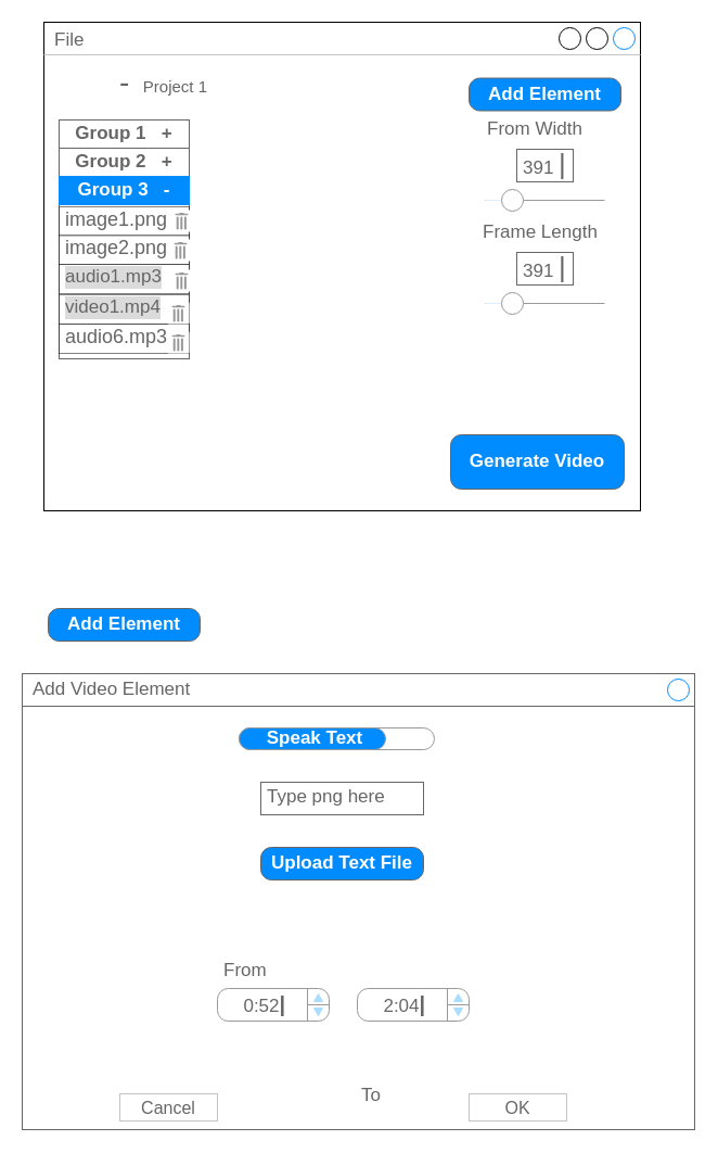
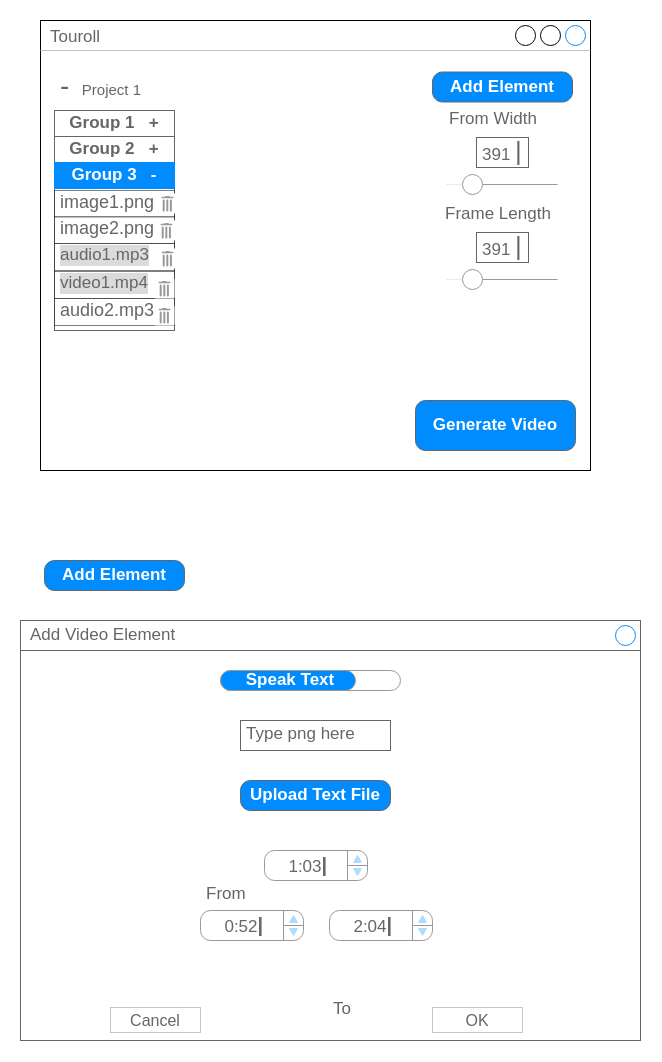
  <mxCell id="0" />
  <mxCell id="1" parent="0" />
- <mxCell id="2" value="File" style="strokeWidth=1;shadow=0;dashed=0;align=center;html=1;shape=mxgraph.mockup.containers.window;align=left;verticalAlign=top;spacingLeft=8;strokeColor2=#008cff;strokeColor3=#c4c4c4;fontColor=#666666;mainText=;fontSize=17;labelBackgroundColor=none;whiteSpace=wrap;" vertex="1" parent="1"><mxGeometry x="40" y="20" width="550" height="450" as="geometry" /></mxCell>
+ <mxCell id="2" value="Touroll" style="strokeWidth=1;shadow=0;dashed=0;align=center;html=1;shape=mxgraph.mockup.containers.window;align=left;verticalAlign=top;spacingLeft=8;strokeColor2=#008cff;strokeColor3=#c4c4c4;fontColor=#666666;mainText=;fontSize=17;labelBackgroundColor=none;whiteSpace=wrap;" vertex="1" parent="1"><mxGeometry x="40" y="20" width="550" height="450" as="geometry" /></mxCell>
  <mxCell id="3" value="Generate Video" style="strokeWidth=1;shadow=0;dashed=0;align=center;html=1;shape=mxgraph.mockup.buttons.button;strokeColor=#666666;fontColor=#ffffff;mainText=;buttonStyle=round;fontSize=17;fontStyle=1;fillColor=#008cff;whiteSpace=wrap;" vertex="1" parent="1"><mxGeometry x="415" y="400" width="160" height="50" as="geometry" /></mxCell>
- <mxCell id="4" value="&lt;font style=&quot;font-size: 28px;&quot;&gt;-&lt;/font&gt;&lt;font style=&quot;font-size: 15px;&quot;&gt;&amp;nbsp; &amp;nbsp;Project 1&lt;/font&gt;" style="strokeWidth=1;shadow=0;dashed=0;align=center;html=1;shape=mxgraph.mockup.text.textBox;fontColor=#666666;align=left;fontSize=17;spacingLeft=4;spacingTop=-3;whiteSpace=wrap;strokeColor=none;mainText=" vertex="1" parent="1"><mxGeometry x="104" y="63" width="120" height="27" as="geometry" /></mxCell>
+ <mxCell id="4" value="&lt;font style=&quot;font-size: 28px;&quot;&gt;-&lt;/font&gt;&lt;font style=&quot;font-size: 15px;&quot;&gt;&amp;nbsp; &amp;nbsp;Project 1&lt;/font&gt;" style="strokeWidth=1;shadow=0;dashed=0;align=center;html=1;shape=mxgraph.mockup.text.textBox;fontColor=#666666;align=left;fontSize=17;spacingLeft=4;spacingTop=-3;whiteSpace=wrap;strokeColor=none;mainText=" vertex="1" parent="1"><mxGeometry x="54" y="73" width="120" height="27" as="geometry" /></mxCell>
  <mxCell id="5" value="" style="strokeWidth=1;shadow=0;dashed=0;align=center;html=1;shape=mxgraph.mockup.containers.rrect;rSize=0;strokeColor=#666666;" vertex="1" parent="1"><mxGeometry x="54" y="110" width="120" height="220" as="geometry" /></mxCell>
  <mxCell id="6" value="Group 1&amp;nbsp; &amp;nbsp;+" style="strokeColor=inherit;fillColor=inherit;gradientColor=inherit;strokeWidth=1;shadow=0;dashed=0;align=center;html=1;shape=mxgraph.mockup.containers.rrect;rSize=0;fontSize=17;fontColor=#666666;fontStyle=1;resizeWidth=1;whiteSpace=wrap;" vertex="1" parent="5"><mxGeometry width="120" height="26" relative="1" as="geometry" /></mxCell>
  <mxCell id="7" value="Group 2&amp;nbsp; &amp;nbsp;+" style="strokeColor=inherit;fillColor=inherit;gradientColor=inherit;strokeWidth=1;shadow=0;dashed=0;align=center;html=1;shape=mxgraph.mockup.containers.rrect;rSize=0;fontSize=17;fontColor=#666666;fontStyle=1;resizeWidth=1;whiteSpace=wrap;" vertex="1" parent="5"><mxGeometry width="120" height="26" relative="1" as="geometry"><mxPoint y="26" as="offset" /></mxGeometry></mxCell>
  <mxCell id="8" value="Group 3&amp;nbsp; &amp;nbsp;-" style="strokeWidth=1;shadow=0;dashed=0;align=center;html=1;shape=mxgraph.mockup.containers.rrect;rSize=0;fontSize=17;fontColor=#ffffff;fontStyle=1;fillColor=#008cff;strokeColor=#008cff;resizeWidth=1;whiteSpace=wrap;" vertex="1" parent="5"><mxGeometry width="120" height="26" relative="1" as="geometry"><mxPoint y="52" as="offset" /></mxGeometry></mxCell>
  <mxCell id="9" value="&lt;font style=&quot;font-size: 18px;&quot;&gt;image1.png&lt;/font&gt;" style="strokeWidth=1;shadow=0;dashed=0;align=center;html=1;shape=mxgraph.mockup.text.textBox;fontColor=#666666;align=left;fontSize=17;spacingLeft=4;spacingTop=-3;whiteSpace=wrap;strokeColor=default;mainText=;opacity=50;" vertex="1" parent="5"><mxGeometry y="80" width="120" height="27" as="geometry" /></mxCell>
  <mxCell id="10" value="&lt;font style=&quot;font-size: 18px;&quot;&gt;image2.png&lt;/font&gt;" style="strokeWidth=1;shadow=0;dashed=0;align=center;html=1;shape=mxgraph.mockup.text.textBox;fontColor=#666666;align=left;fontSize=17;spacingLeft=4;spacingTop=-3;whiteSpace=wrap;strokeColor=default;mainText=;opacity=50;" vertex="1" parent="5"><mxGeometry y="106" width="120" height="27" as="geometry" /></mxCell>
  <mxCell id="11" value="audio1.mp3" style="strokeWidth=1;shadow=0;dashed=0;align=center;shape=mxgraph.mockup.text.textBox;fontColor=#666666;align=left;fontSize=17;spacingLeft=4;spacingTop=-3;whiteSpace=wrap;strokeColor=default;mainText=;opacity=50;labelBackgroundColor=#dcdbdb;" vertex="1" parent="5"><mxGeometry y="133" width="120" height="27" as="geometry" /></mxCell>
  <mxCell id="12" value="video1.mp4" style="strokeWidth=1;shadow=0;dashed=0;align=center;shape=mxgraph.mockup.text.textBox;fontColor=#666666;align=left;fontSize=17;spacingLeft=4;spacingTop=-3;whiteSpace=wrap;strokeColor=default;mainText=;opacity=50;labelBackgroundColor=#dcdbdb;" vertex="1" parent="5"><mxGeometry y="161" width="120" height="27" as="geometry" /></mxCell>
- <mxCell id="13" value="&lt;span style=&quot;font-size: 18px;&quot;&gt;audio6.mp3&lt;/span&gt;" style="strokeWidth=1;shadow=0;dashed=0;align=center;html=1;shape=mxgraph.mockup.text.textBox;fontColor=#666666;align=left;fontSize=17;spacingLeft=4;spacingTop=-3;whiteSpace=wrap;strokeColor=default;mainText=;opacity=50;" vertex="1" parent="5"><mxGeometry y="188" width="120" height="27" as="geometry" /></mxCell>
+ <mxCell id="13" value="&lt;span style=&quot;font-size: 18px;&quot;&gt;audio2.mp3&lt;/span&gt;" style="strokeWidth=1;shadow=0;dashed=0;align=center;html=1;shape=mxgraph.mockup.text.textBox;fontColor=#666666;align=left;fontSize=17;spacingLeft=4;spacingTop=-3;whiteSpace=wrap;strokeColor=default;mainText=;opacity=50;" vertex="1" parent="5"><mxGeometry y="188" width="120" height="27" as="geometry" /></mxCell>
  <mxCell id="14" value="" style="strokeColor=none;verticalLabelPosition=bottom;shadow=0;dashed=0;verticalAlign=top;strokeWidth=2;html=1;shape=mxgraph.mockup.misc.trashcanIcon;" vertex="1" parent="5"><mxGeometry x="100" y="168" width="20" height="20" as="geometry" /></mxCell>
  <mxCell id="15" value="" style="strokeColor=none;verticalLabelPosition=bottom;shadow=0;dashed=0;verticalAlign=top;strokeWidth=2;html=1;shape=mxgraph.mockup.misc.trashcanIcon;" vertex="1" parent="5"><mxGeometry x="100" y="195" width="20" height="20" as="geometry" /></mxCell>
  <mxCell id="16" value="Add Element" style="strokeWidth=1;shadow=0;dashed=0;align=center;html=1;shape=mxgraph.mockup.buttons.button;strokeColor=#666666;fontColor=#ffffff;mainText=;buttonStyle=round;fontSize=17;fontStyle=1;fillColor=#008cff;whiteSpace=wrap;" vertex="1" parent="1"><mxGeometry x="432" y="71.5" width="140" height="30" as="geometry" /></mxCell>
  <mxCell id="17" value="" style="group" vertex="1" connectable="0" parent="1"><mxGeometry x="438.5" y="105" width="127" height="217" as="geometry" /></mxCell>
  <mxCell id="18" value="" style="verticalLabelPosition=bottom;shadow=0;dashed=0;align=center;html=1;verticalAlign=top;strokeWidth=1;shape=mxgraph.mockup.forms.horSlider;strokeColor=#999999;sliderStyle=basic;sliderPos=20;handleStyle=circle;fillColor2=#ddeeff;" vertex="1" parent="17"><mxGeometry x="8.5" y="59" width="110" height="40" as="geometry" /></mxCell>
  <mxCell id="19" value="" style="verticalLabelPosition=bottom;shadow=0;dashed=0;align=center;html=1;verticalAlign=top;strokeWidth=1;shape=mxgraph.mockup.forms.horSlider;strokeColor=#999999;sliderStyle=basic;sliderPos=20;handleStyle=circle;fillColor2=#ddeeff;" vertex="1" parent="17"><mxGeometry x="8.5" y="154" width="110" height="40" as="geometry" /></mxCell>
  <mxCell id="20" value="From Width" style="strokeWidth=1;shadow=0;dashed=0;align=center;html=1;shape=mxgraph.mockup.text.textBox;fontColor=#666666;align=left;fontSize=17;spacingLeft=4;spacingTop=-3;whiteSpace=wrap;strokeColor=none;mainText=" vertex="1" parent="17"><mxGeometry x="4.5" width="118" height="30" as="geometry" /></mxCell>
  <mxCell id="21" value="391 &lt;font style=&quot;font-size: 26px;&quot;&gt;|&lt;/font&gt;" style="strokeWidth=1;shadow=0;dashed=0;align=center;html=1;shape=mxgraph.mockup.text.textBox;fontColor=#666666;align=left;fontSize=17;spacingLeft=4;spacingTop=-3;whiteSpace=wrap;strokeColor=#666666;mainText=" vertex="1" parent="17"><mxGeometry x="37.5" y="32" width="52" height="30" as="geometry" /></mxCell>
  <mxCell id="22" value="391 &lt;font style=&quot;font-size: 26px;&quot;&gt;|&lt;/font&gt;" style="strokeWidth=1;shadow=0;dashed=0;align=center;html=1;shape=mxgraph.mockup.text.textBox;fontColor=#666666;align=left;fontSize=17;spacingLeft=4;spacingTop=-3;whiteSpace=wrap;strokeColor=#666666;mainText=" vertex="1" parent="17"><mxGeometry x="37.5" y="127" width="52" height="30" as="geometry" /></mxCell>
  <mxCell id="23" value="Frame Length" style="strokeWidth=1;shadow=0;dashed=0;align=center;html=1;shape=mxgraph.mockup.text.textBox;fontColor=#666666;align=left;fontSize=17;spacingLeft=4;spacingTop=-3;whiteSpace=wrap;strokeColor=none;mainText=" vertex="1" parent="17"><mxGeometry y="95" width="127" height="30" as="geometry" /></mxCell>
  <mxCell id="24" value="Add Element" style="strokeWidth=1;shadow=0;dashed=0;align=center;html=1;shape=mxgraph.mockup.buttons.button;strokeColor=#666666;fontColor=#ffffff;mainText=;buttonStyle=round;fontSize=17;fontStyle=1;fillColor=#008cff;whiteSpace=wrap;" vertex="1" parent="1"><mxGeometry x="44" y="560" width="140" height="30" as="geometry" /></mxCell>
  <mxCell id="25" value="" style="strokeWidth=1;shadow=0;dashed=0;align=center;html=1;shape=mxgraph.mockup.containers.rrect;rSize=0;strokeColor=#666666;fontColor=#666666;fontSize=17;verticalAlign=top;whiteSpace=wrap;fillColor=#ffffff;spacingTop=32;fontStyle=1" vertex="1" parent="1"><mxGeometry x="20" y="620" width="620" height="420" as="geometry" /></mxCell>
  <mxCell id="26" value="Add Video Element" style="strokeWidth=1;shadow=0;dashed=0;align=center;html=1;shape=mxgraph.mockup.containers.rrect;rSize=0;fontSize=17;fontColor=#666666;strokeColor=#666666;align=left;spacingLeft=8;fillColor=none;resizeWidth=1;whiteSpace=wrap;" vertex="1" parent="25"><mxGeometry width="620" height="30" relative="1" as="geometry" /></mxCell>
  <mxCell id="27" value="" style="shape=ellipse;strokeColor=#008cff;resizable=0;fillColor=none;html=1;" vertex="1" parent="26"><mxGeometry x="1" y="0.5" width="20" height="20" relative="1" as="geometry"><mxPoint x="-25" y="-10" as="offset" /></mxGeometry></mxCell>
  <mxCell id="28" value="Cancel" style="strokeWidth=1;shadow=0;dashed=0;align=center;html=1;shape=mxgraph.mockup.containers.rrect;rSize=0;fontSize=16;fontColor=#666666;strokeColor=#c4c4c4;whiteSpace=wrap;fillColor=none;" vertex="1" parent="25"><mxGeometry x="0.25" y="1" width="90" height="25" relative="1" as="geometry"><mxPoint x="-65" y="-33" as="offset" /></mxGeometry></mxCell>
  <mxCell id="29" value="OK" style="strokeWidth=1;shadow=0;dashed=0;align=center;html=1;shape=mxgraph.mockup.containers.rrect;rSize=0;fontSize=16;fontColor=#666666;strokeColor=#c4c4c4;whiteSpace=wrap;fillColor=none;" vertex="1" parent="25"><mxGeometry x="0.75" y="1" width="90" height="25" relative="1" as="geometry"><mxPoint x="-53" y="-33" as="offset" /></mxGeometry></mxCell>
  <mxCell id="30" value="Type png here" style="strokeWidth=1;shadow=0;dashed=0;align=center;html=1;shape=mxgraph.mockup.text.textBox;fontColor=#666666;align=left;fontSize=17;spacingLeft=4;spacingTop=-3;whiteSpace=wrap;strokeColor=#666666;mainText=" vertex="1" parent="25"><mxGeometry x="220" y="100" width="150" height="30" as="geometry" /></mxCell>
  <mxCell id="31" value="Speak Text" style="strokeWidth=1;shadow=0;dashed=0;align=center;html=1;shape=mxgraph.mockup.buttons.onOffButton;gradientColor=none;strokeColor=#999999;buttonState=on;fillColor2=#008cff;fontColor=#ffffff;fontSize=17;mainText=;spacingRight=40;fontStyle=1;whiteSpace=wrap;" vertex="1" parent="25"><mxGeometry x="200" y="50" width="180" height="20" as="geometry" /></mxCell>
+ <mxCell id="32" value="&lt;table cellpadding=&quot;0&quot; cellspacing=&quot;0&quot; style=&quot;width:100%;height:100%;&quot;&gt;&lt;tbody&gt;&lt;tr&gt;&lt;td style=&quot;width:85%&quot;&gt;1:03&lt;b&gt;&lt;font style=&quot;font-size: 20px;&quot;&gt;|&lt;/font&gt;&lt;/b&gt;&lt;/td&gt;&lt;td style=&quot;width:15%&quot;&gt;&lt;/td&gt;&lt;/tr&gt;&lt;/tbody&gt;&lt;/table&gt;" style="strokeWidth=1;shadow=0;dashed=0;align=center;html=1;shape=mxgraph.mockup.forms.spinner;strokeColor=#999999;spinLayout=right;spinStyle=normal;adjStyle=triangle;fillColor=#aaddff;fontSize=17;fontColor=#666666;mainText=;html=1;overflow=fill;" vertex="1" parent="25"><mxGeometry x="244" y="230" width="103" height="30" as="geometry" /></mxCell>
  <mxCell id="33" value="Upload Text File" style="strokeWidth=1;shadow=0;dashed=0;align=center;html=1;shape=mxgraph.mockup.buttons.button;strokeColor=#666666;fontColor=#ffffff;mainText=;buttonStyle=round;fontSize=17;fontStyle=1;fillColor=#008cff;whiteSpace=wrap;" vertex="1" parent="25"><mxGeometry x="220" y="160" width="150" height="30" as="geometry" /></mxCell>
  <mxCell id="34" value="From" style="strokeWidth=1;shadow=0;dashed=0;align=center;html=1;shape=mxgraph.mockup.text.textBox;fontColor=#666666;align=left;fontSize=17;spacingLeft=4;spacingTop=-3;whiteSpace=wrap;strokeColor=none;mainText=" vertex="1" parent="25"><mxGeometry x="180" y="260" width="50" height="30" as="geometry" /></mxCell>
  <mxCell id="35" value="To" style="strokeWidth=1;shadow=0;dashed=0;align=center;html=1;shape=mxgraph.mockup.text.textBox;fontColor=#666666;align=left;fontSize=17;spacingLeft=4;spacingTop=-3;whiteSpace=wrap;strokeColor=none;mainText=" vertex="1" parent="25"><mxGeometry x="307" y="375" width="50" height="30" as="geometry" /></mxCell>
  <mxCell id="36" value="&lt;table cellpadding=&quot;0&quot; cellspacing=&quot;0&quot; style=&quot;width:100%;height:100%;&quot;&gt;&lt;tbody&gt;&lt;tr&gt;&lt;td style=&quot;width:85%&quot;&gt;0:52&lt;b&gt;&lt;font style=&quot;font-size: 20px;&quot;&gt;|&lt;/font&gt;&lt;/b&gt;&lt;/td&gt;&lt;td style=&quot;width:15%&quot;&gt;&lt;/td&gt;&lt;/tr&gt;&lt;/tbody&gt;&lt;/table&gt;" style="strokeWidth=1;shadow=0;dashed=0;align=center;html=1;shape=mxgraph.mockup.forms.spinner;strokeColor=#999999;spinLayout=right;spinStyle=normal;adjStyle=triangle;fillColor=#aaddff;fontSize=17;fontColor=#666666;mainText=;html=1;overflow=fill;" vertex="1" parent="25"><mxGeometry x="180" y="290" width="103" height="30" as="geometry" /></mxCell>
  <mxCell id="37" value="&lt;table cellpadding=&quot;0&quot; cellspacing=&quot;0&quot; style=&quot;width:100%;height:100%;&quot;&gt;&lt;tbody&gt;&lt;tr&gt;&lt;td style=&quot;width:85%&quot;&gt;2:04&lt;b&gt;&lt;font style=&quot;font-size: 20px;&quot;&gt;|&lt;/font&gt;&lt;/b&gt;&lt;/td&gt;&lt;td style=&quot;width:15%&quot;&gt;&lt;/td&gt;&lt;/tr&gt;&lt;/tbody&gt;&lt;/table&gt;" style="strokeWidth=1;shadow=0;dashed=0;align=center;html=1;shape=mxgraph.mockup.forms.spinner;strokeColor=#999999;spinLayout=right;spinStyle=normal;adjStyle=triangle;fillColor=#aaddff;fontSize=17;fontColor=#666666;mainText=;html=1;overflow=fill;" vertex="1" parent="25"><mxGeometry x="309" y="290" width="103" height="30" as="geometry" /></mxCell>
  <mxCell id="38" value="" style="strokeColor=none;verticalLabelPosition=bottom;shadow=0;dashed=0;verticalAlign=top;strokeWidth=2;html=1;shape=mxgraph.mockup.misc.trashcanIcon;" vertex="1" parent="1"><mxGeometry x="157" y="193" width="20" height="20" as="geometry" /></mxCell>
  <mxCell id="39" value="" style="strokeColor=none;verticalLabelPosition=bottom;shadow=0;dashed=0;verticalAlign=top;strokeWidth=2;html=1;shape=mxgraph.mockup.misc.trashcanIcon;" vertex="1" parent="1"><mxGeometry x="156" y="220" width="20" height="20" as="geometry" /></mxCell>
  <mxCell id="40" value="" style="strokeColor=none;verticalLabelPosition=bottom;shadow=0;dashed=0;verticalAlign=top;strokeWidth=2;html=1;shape=mxgraph.mockup.misc.trashcanIcon;" vertex="1" parent="1"><mxGeometry x="157" y="248" width="20" height="20" as="geometry" /></mxCell>
